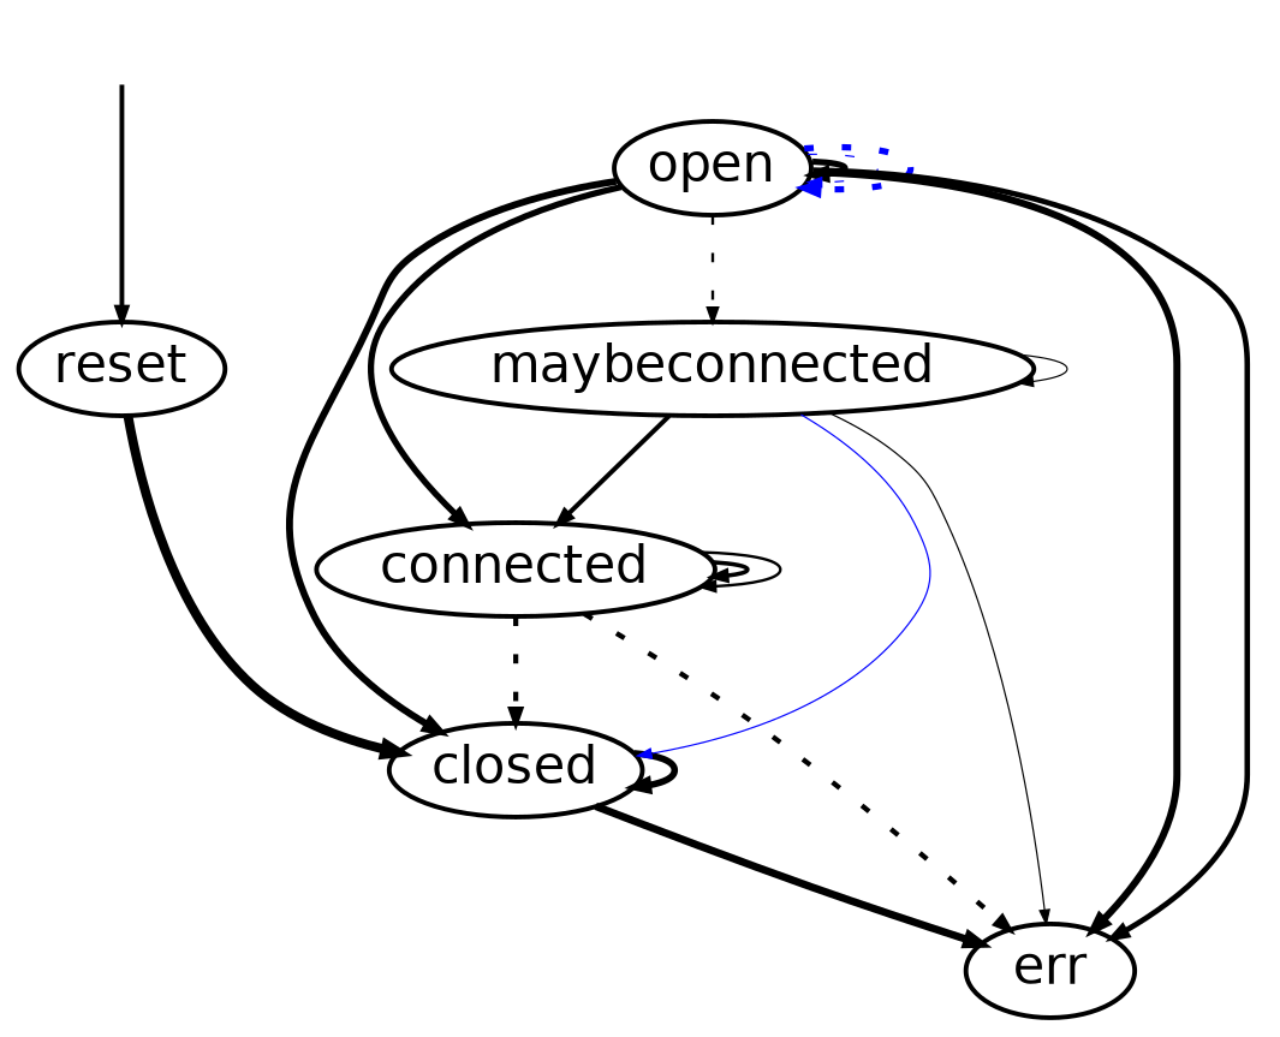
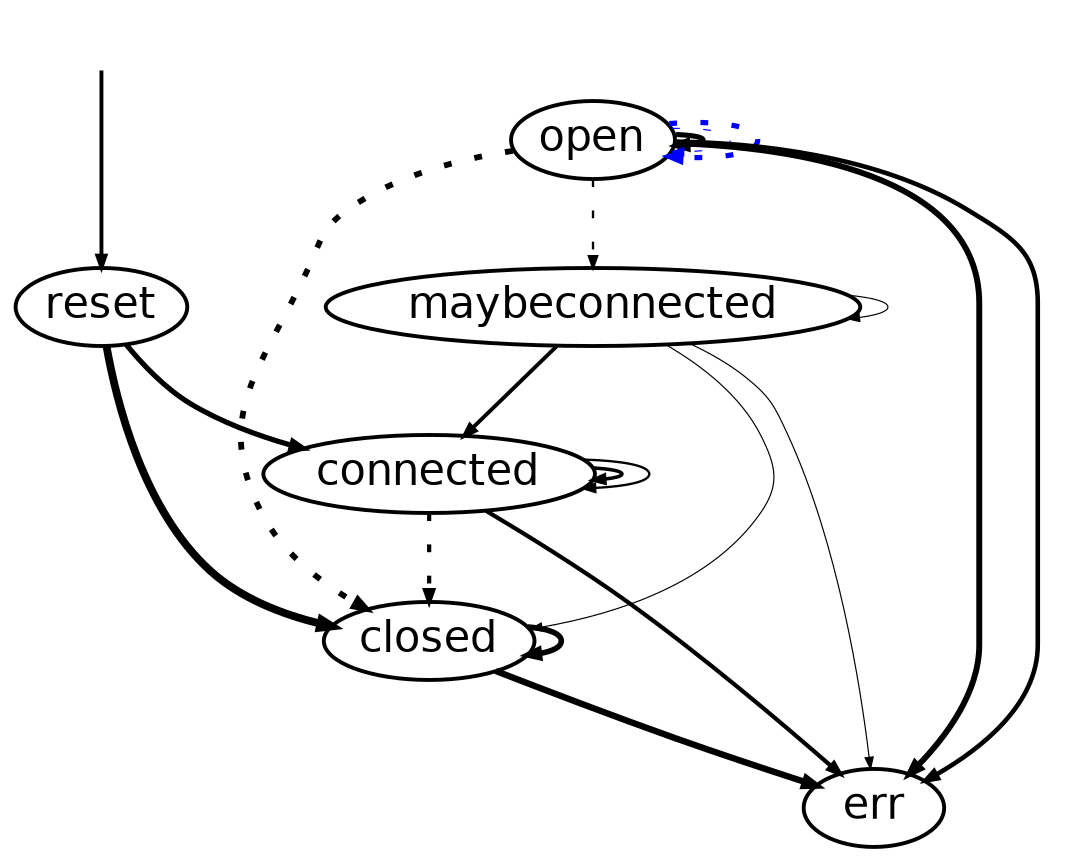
  digraph {
    nodesep=0.1
    rankdir=TB
    ranksep=0.1
    node [fontname=Helvetica fontsize=11.0 margin=0.01 shape=ellipse]
    edge [arrowhead=normal arrowsize=.3 fontname=Helvetica fontsize=6.0 margin=0.05 penwidth=0.3010299956639812]
    None [height=0.1 shape=none style=invis width=0.1]
    reset [height=0.1 width=0.5]
    closed [height=0.1 width=0.5]
    open [height=0.1 width=0.5]
    err [height=0.1 width=0.5]
    maybeconnected [height=0.1 width=0.5]
    connected [height=0.1 width=0.5]
    subgraph sub_1 {
      rank=source
      None
    }
    None -> reset [penwidth=""]
    reset -> closed [label=" " penwidth=2.0043213737826426]
    closed -> closed [label=" " penwidth=1.4313637641589874]
    closed -> err [label=" " penwidth=1.6334684555795864]
-   open -> closed [label=" " penwidth=1.4913616938342726]
+   open -> closed [label=" " penwidth=1.4913616938342726 style=dotted]
    open -> open [label=" " penwidth=1.3222192947339193]
    open -> open [color=blue label=" " style=dotted]
    open -> open [color=blue label=" " penwidth=1.3424226808222062 style=dotted]
    open -> err [label=" " penwidth=1.5185139398778875]
    open -> err [label=" " penwidth=1.1760912590556813]
    open -> maybeconnected [label=" " penwidth=0.6020599913279624 style=dotted]
-   open -> connected [label=" " penwidth=1.3424226808222062]
-   maybeconnected -> closed [label=" " color=blue]
+   reset -> connected [label=" " penwidth=1.3424226808222062]
+   maybeconnected -> closed [label=" "]
    maybeconnected -> err [label=" "]
    maybeconnected -> maybeconnected [label=" "]
    maybeconnected -> connected [style=solid penwidth=""]
    connected -> closed [label=" " penwidth=1.0791812460476249 style=dotted]
-   connected -> err [label=" " penwidth=1.0791812460476249 style=dotted]
+   connected -> err [label=" " penwidth=1.0791812460476249]
    connected -> connected [label=" " penwidth=0.9030899869919435]
    connected -> connected [label=" " penwidth=0.6020599913279624]
  }
